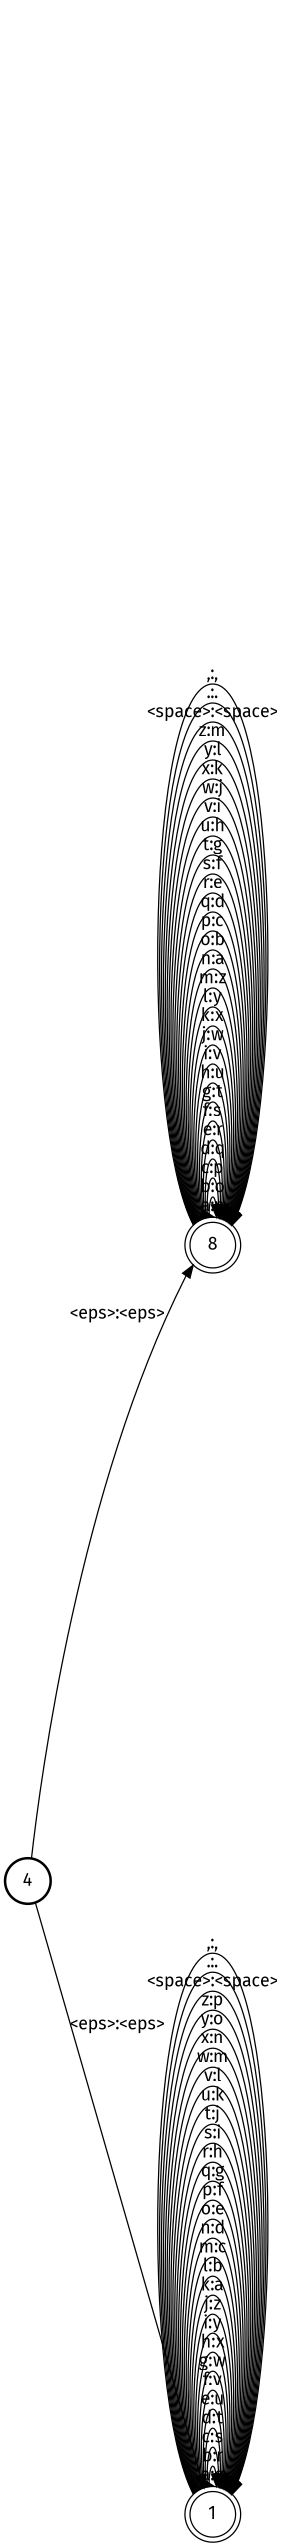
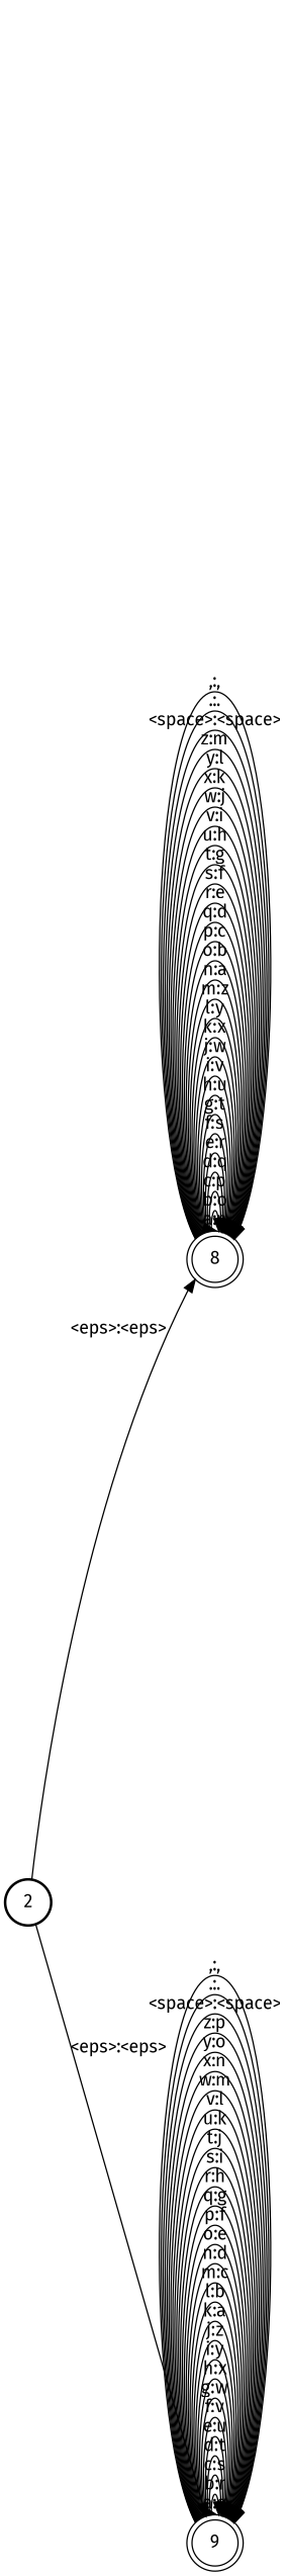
  digraph {
    fontname="Fira Sans"
    nodesep=0.01
    rankdir=LR
    ranksep=0.4
    node [fontname="Fira Sans" fontsize=14 shape=doublecircle style=solid]
    edge [fontname="Fira Sans" fontsize=14]
-   n1 [label=4 shape=circle style=bold]
+   n1 [label=2 shape=circle style=bold]
    n2 [label=8]
-   n3 [label=1]
+   n3 [label=9]
    n1 -> n2 [label="<eps>:<eps>"]
    n1 -> n3 [label="<eps>:<eps>"]
    n2 -> n2 [label="a:n"]
    n2 -> n2 [label="b:o"]
    n2 -> n2 [label="c:p"]
    n2 -> n2 [label="d:q"]
    n2 -> n2 [label="e:r"]
    n2 -> n2 [label="f:s"]
    n2 -> n2 [label="g:t"]
    n2 -> n2 [label="h:u"]
    n2 -> n2 [label="i:v"]
    n2 -> n2 [label="j:w"]
    n2 -> n2 [label="k:x"]
    n2 -> n2 [label="l:y"]
    n2 -> n2 [label="m:z"]
    n2 -> n2 [label="n:a"]
    n2 -> n2 [label="o:b"]
    n2 -> n2 [label="p:c"]
    n2 -> n2 [label="q:d"]
    n2 -> n2 [label="r:e"]
    n2 -> n2 [label="s:f"]
    n2 -> n2 [label="t:g"]
    n2 -> n2 [label="u:h"]
    n2 -> n2 [label="v:i"]
    n2 -> n2 [label="w:j"]
    n2 -> n2 [label="x:k"]
    n2 -> n2 [label="y:l"]
    n2 -> n2 [label="z:m"]
    n2 -> n2 [label="<space>:<space>"]
    n2 -> n2 [label=".:."]
    n2 -> n2 [label=",:,"]
    n3 -> n3 [label="a:q"]
    n3 -> n3 [label="b:r"]
    n3 -> n3 [label="c:s"]
    n3 -> n3 [label="d:t"]
    n3 -> n3 [label="e:u"]
    n3 -> n3 [label="f:v"]
    n3 -> n3 [label="g:w"]
    n3 -> n3 [label="h:x"]
    n3 -> n3 [label="i:y"]
    n3 -> n3 [label="j:z"]
    n3 -> n3 [label="k:a"]
    n3 -> n3 [label="l:b"]
    n3 -> n3 [label="m:c"]
    n3 -> n3 [label="n:d"]
    n3 -> n3 [label="o:e"]
    n3 -> n3 [label="p:f"]
    n3 -> n3 [label="q:g"]
    n3 -> n3 [label="r:h"]
    n3 -> n3 [label="s:i"]
    n3 -> n3 [label="t:j"]
    n3 -> n3 [label="u:k"]
    n3 -> n3 [label="v:l"]
    n3 -> n3 [label="w:m"]
    n3 -> n3 [label="x:n"]
    n3 -> n3 [label="y:o"]
    n3 -> n3 [label="z:p"]
    n3 -> n3 [label="<space>:<space>"]
    n3 -> n3 [label=".:."]
    n3 -> n3 [label=",:,"]
  }
